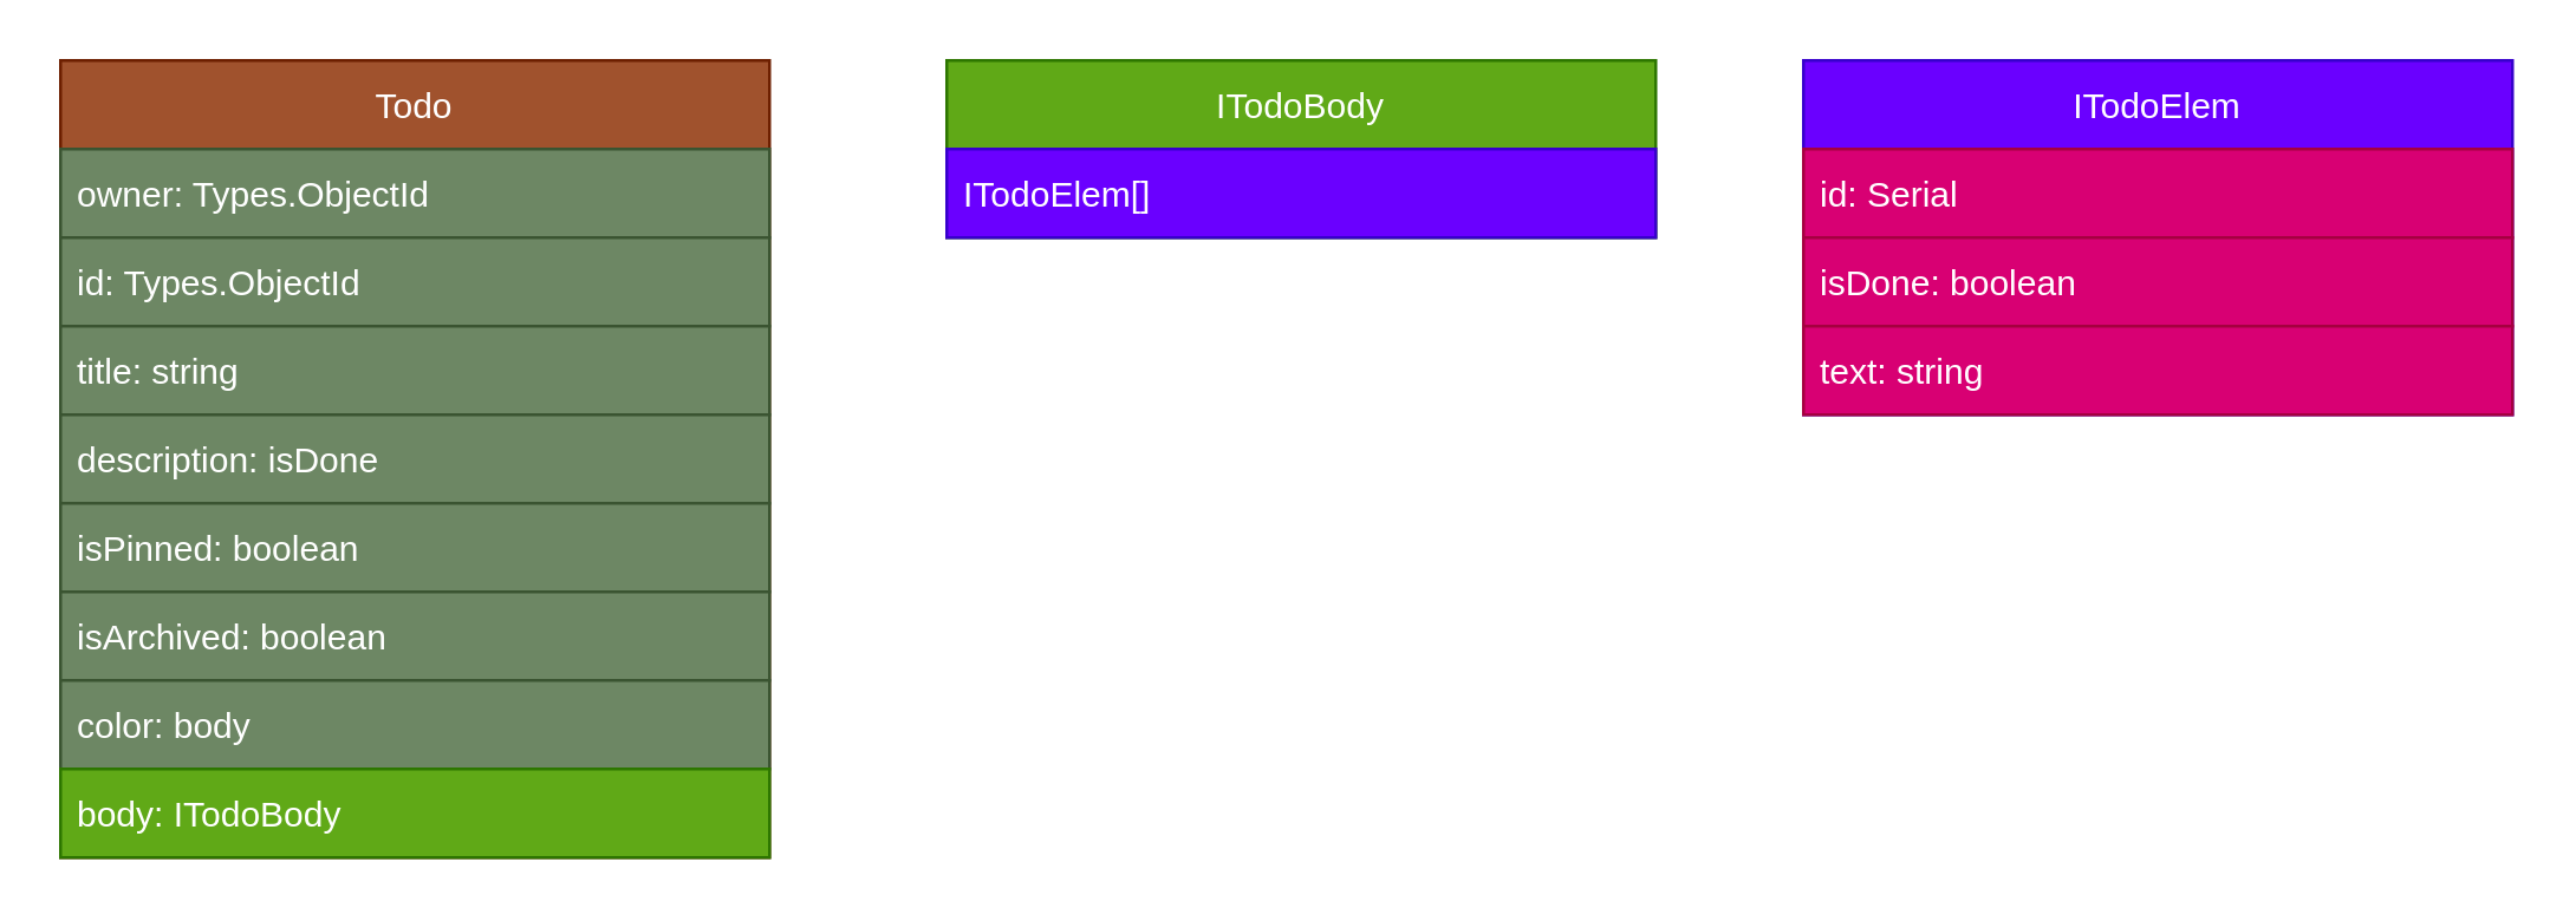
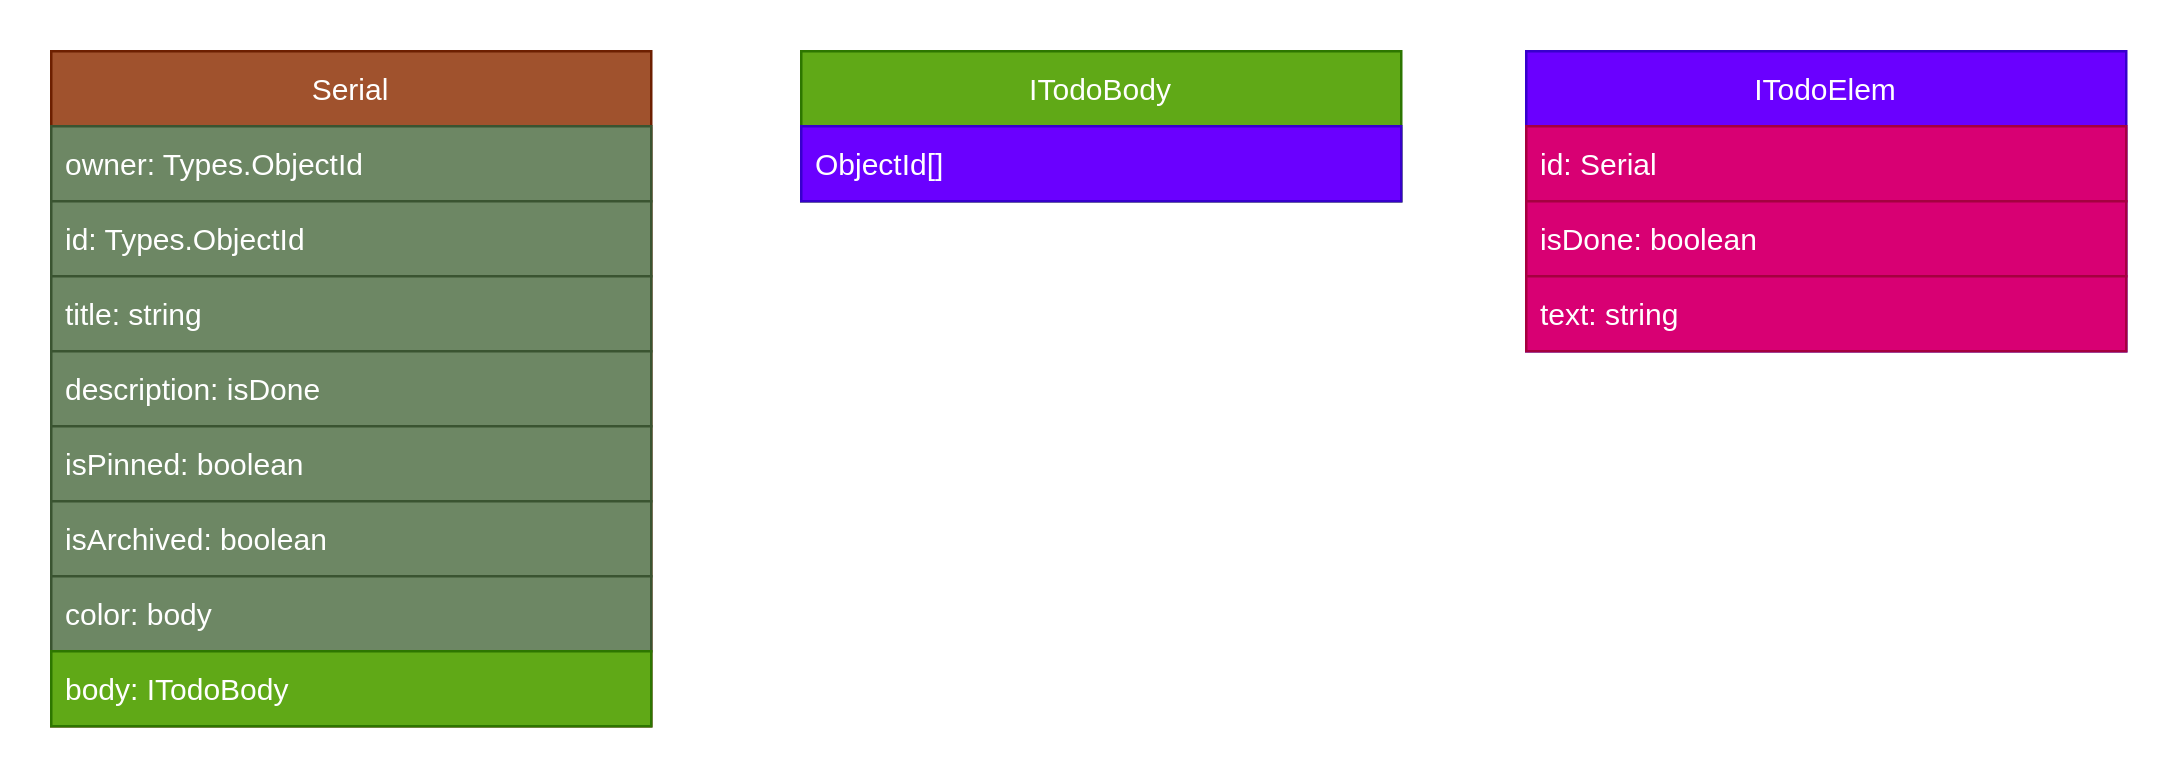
  <mxCell id="0" />
  <mxCell id="1" parent="0" />
- <mxCell id="2" value="Todo" style="swimlane;fontStyle=0;childLayout=stackLayout;horizontal=1;startSize=30;horizontalStack=0;resizeParent=1;resizeParentMax=0;resizeLast=0;collapsible=1;marginBottom=0;fillColor=#a0522d;fontColor=#ffffff;strokeColor=#6D1F00;" parent="1" vertex="1"><mxGeometry width="240" height="270" as="geometry" x="20" y="20" /></mxCell>
+ <mxCell id="2" value="Serial" style="swimlane;fontStyle=0;childLayout=stackLayout;horizontal=1;startSize=30;horizontalStack=0;resizeParent=1;resizeParentMax=0;resizeLast=0;collapsible=1;marginBottom=0;fillColor=#a0522d;fontColor=#ffffff;strokeColor=#6D1F00;" parent="1" vertex="1"><mxGeometry width="240" height="270" as="geometry" x="20" y="20" /></mxCell>
  <mxCell id="3" value="owner: Types.ObjectId" style="text;strokeColor=#3A5431;fillColor=#6d8764;align=left;verticalAlign=middle;spacingLeft=4;spacingRight=4;overflow=hidden;points=[[0,0.5],[1,0.5]];portConstraint=eastwest;rotatable=0;fontColor=#ffffff;" parent="2" vertex="1"><mxGeometry y="30" width="240" height="30" as="geometry" /></mxCell>
  <mxCell id="4" value="id: Types.ObjectId" style="text;strokeColor=#3A5431;fillColor=#6d8764;align=left;verticalAlign=middle;spacingLeft=4;spacingRight=4;overflow=hidden;points=[[0,0.5],[1,0.5]];portConstraint=eastwest;rotatable=0;fontColor=#ffffff;" parent="2" vertex="1"><mxGeometry y="60" width="240" height="30" as="geometry" /></mxCell>
  <mxCell id="5" value="title: string" style="text;strokeColor=#3A5431;fillColor=#6d8764;align=left;verticalAlign=middle;spacingLeft=4;spacingRight=4;overflow=hidden;points=[[0,0.5],[1,0.5]];portConstraint=eastwest;rotatable=0;fontColor=#ffffff;" parent="2" vertex="1"><mxGeometry y="90" width="240" height="30" as="geometry" /></mxCell>
  <mxCell id="6" value="description: isDone" style="text;strokeColor=#3A5431;fillColor=#6d8764;align=left;verticalAlign=middle;spacingLeft=4;spacingRight=4;overflow=hidden;points=[[0,0.5],[1,0.5]];portConstraint=eastwest;rotatable=0;fontColor=#ffffff;" parent="2" vertex="1"><mxGeometry y="120" width="240" height="30" as="geometry" /></mxCell>
  <mxCell id="7" value="isPinned: boolean" style="text;strokeColor=#3A5431;fillColor=#6d8764;align=left;verticalAlign=middle;spacingLeft=4;spacingRight=4;overflow=hidden;points=[[0,0.5],[1,0.5]];portConstraint=eastwest;rotatable=0;fontColor=#ffffff;" vertex="1" parent="2"><mxGeometry y="150" width="240" height="30" as="geometry" /></mxCell>
  <mxCell id="8" value="isArchived: boolean" style="text;strokeColor=#3A5431;fillColor=#6d8764;align=left;verticalAlign=middle;spacingLeft=4;spacingRight=4;overflow=hidden;points=[[0,0.5],[1,0.5]];portConstraint=eastwest;rotatable=0;fontColor=#ffffff;" vertex="1" parent="2"><mxGeometry y="180" width="240" height="30" as="geometry" /></mxCell>
  <mxCell id="9" value="color: body" style="text;strokeColor=#3A5431;fillColor=#6d8764;align=left;verticalAlign=middle;spacingLeft=4;spacingRight=4;overflow=hidden;points=[[0,0.5],[1,0.5]];portConstraint=eastwest;rotatable=0;fontColor=#ffffff;" vertex="1" parent="2"><mxGeometry y="210" width="240" height="30" as="geometry" /></mxCell>
  <mxCell id="10" value="body: ITodoBody" style="text;align=left;verticalAlign=middle;spacingLeft=4;spacingRight=4;overflow=hidden;points=[[0,0.5],[1,0.5]];portConstraint=eastwest;rotatable=0;fillColor=#60a917;fontColor=#ffffff;strokeColor=#2D7600;" parent="2" vertex="1"><mxGeometry y="240" width="240" height="30" as="geometry" /></mxCell>
  <mxCell id="11" value="ITodoBody" style="swimlane;fontStyle=0;childLayout=stackLayout;horizontal=1;startSize=30;horizontalStack=0;resizeParent=1;resizeParentMax=0;resizeLast=0;collapsible=1;marginBottom=0;fillColor=#60a917;fontColor=#ffffff;strokeColor=#2D7600;" parent="1" vertex="1"><mxGeometry x="320" width="240" height="60" as="geometry" y="20" /></mxCell>
- <mxCell id="12" value="ITodoElem[]" style="text;strokeColor=#3700CC;fillColor=#6a00ff;align=left;verticalAlign=middle;spacingLeft=4;spacingRight=4;overflow=hidden;points=[[0,0.5],[1,0.5]];portConstraint=eastwest;rotatable=0;fontColor=#ffffff;" parent="11" vertex="1"><mxGeometry y="30" width="240" height="30" as="geometry" /></mxCell>
+ <mxCell id="12" value="ObjectId[]" style="text;strokeColor=#3700CC;fillColor=#6a00ff;align=left;verticalAlign=middle;spacingLeft=4;spacingRight=4;overflow=hidden;points=[[0,0.5],[1,0.5]];portConstraint=eastwest;rotatable=0;fontColor=#ffffff;" parent="11" vertex="1"><mxGeometry y="30" width="240" height="30" as="geometry" /></mxCell>
  <mxCell id="13" value="ITodoElem" style="swimlane;fontStyle=0;childLayout=stackLayout;horizontal=1;startSize=30;horizontalStack=0;resizeParent=1;resizeParentMax=0;resizeLast=0;collapsible=1;marginBottom=0;fillColor=#6a00ff;fontColor=#ffffff;strokeColor=#3700CC;" parent="1" vertex="1"><mxGeometry x="610" width="240" height="120" as="geometry" y="20" /></mxCell>
  <mxCell id="14" value="id: Serial" style="text;strokeColor=#A50040;fillColor=#d80073;align=left;verticalAlign=middle;spacingLeft=4;spacingRight=4;overflow=hidden;points=[[0,0.5],[1,0.5]];portConstraint=eastwest;rotatable=0;fontColor=#ffffff;" parent="13" vertex="1"><mxGeometry y="30" width="240" height="30" as="geometry" /></mxCell>
  <mxCell id="15" value="isDone: boolean" style="text;strokeColor=#A50040;fillColor=#d80073;align=left;verticalAlign=middle;spacingLeft=4;spacingRight=4;overflow=hidden;points=[[0,0.5],[1,0.5]];portConstraint=eastwest;rotatable=0;fontColor=#ffffff;" parent="13" vertex="1"><mxGeometry y="60" width="240" height="30" as="geometry" /></mxCell>
  <mxCell id="16" value="text: string" style="text;strokeColor=#A50040;fillColor=#d80073;align=left;verticalAlign=middle;spacingLeft=4;spacingRight=4;overflow=hidden;points=[[0,0.5],[1,0.5]];portConstraint=eastwest;rotatable=0;fontColor=#ffffff;" vertex="1" parent="13"><mxGeometry y="90" width="240" height="30" as="geometry" /></mxCell>
